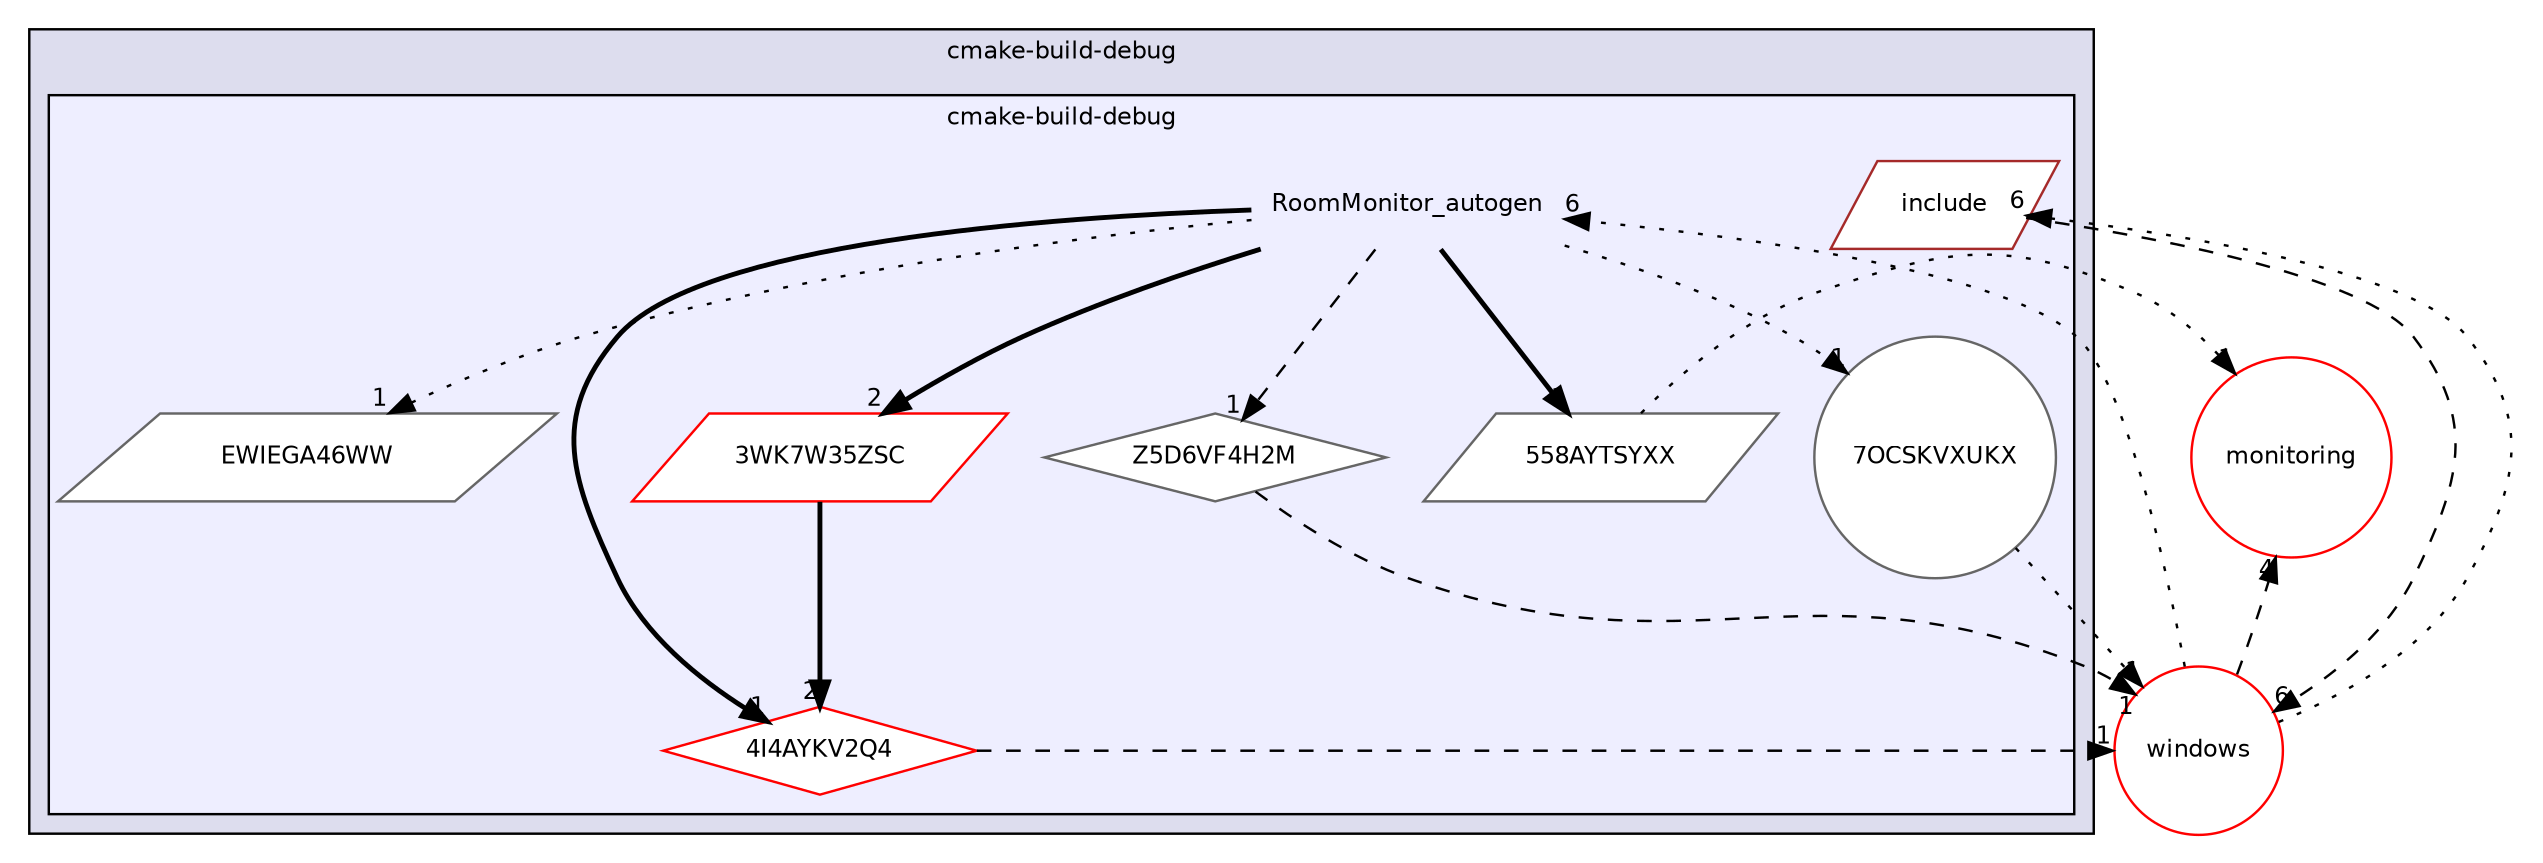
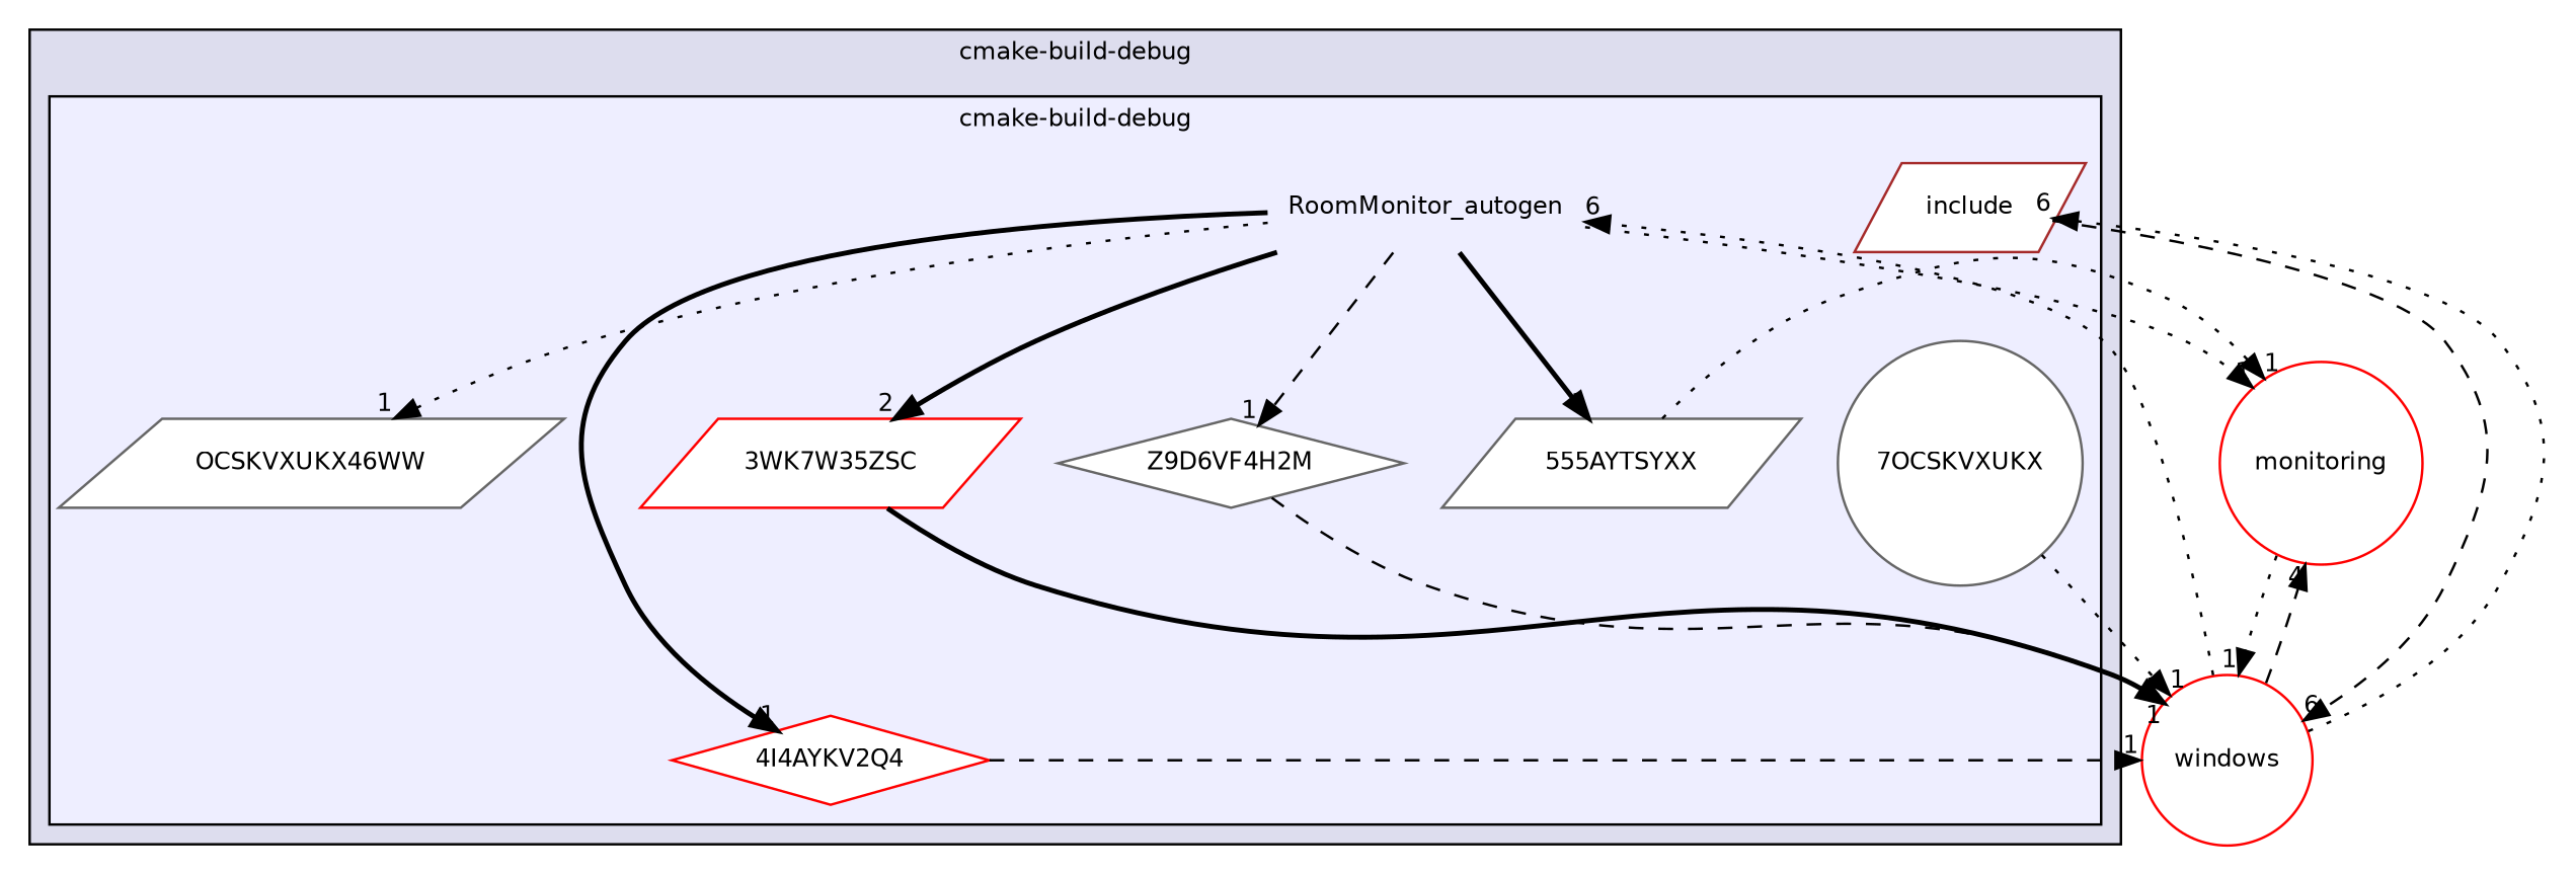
  digraph {
    compound=true
    node [color=gray40 fontname=Helvetica fontsize=10 shape=parallelogram fillcolor=white style=filled]
    edge [headlabel=1 labeldistance=1.5 labelfontname=Helvetica labelfontsize=10 style=dotted]
    n1 [label=RoomMonitor_autogen shape=plaintext fillcolor="" style=""]
    n2 [color=red label="3WK7W35ZSC"]
    n3 [color=red label="4I4AYKV2Q4" shape=diamond]
-   n4 [label="558AYTSYXX"]
+   n4 [label="555AYTSYXX"]
    n5 [label="7OCSKVXUKX" shape=circle]
-   n6 [label=EWIEGA46WW]
+   n6 [label=OCSKVXUKX46WW]
    n7 [color=brown label=include]
-   n8 [label=Z5D6VF4H2M shape=diamond]
+   n8 [label=Z9D6VF4H2M shape=diamond]
    n9 [color=red label=windows shape=circle]
    n10 [color=red label=monitoring shape=circle fillcolor="" style=""]
    subgraph cluster_1 {
      bgcolor="#ddddee"
      fontname=Helvetica
      fontsize=10
      label="cmake-build-debug"
      pencolor=black
      subgraph cluster_2 {
        bgcolor="#eeeeff"
        fontname=Helvetica
        fontsize=10
        label="cmake-build-debug"
        pencolor=black
        n1
        n2
        n3
        n4
        n5
        n6
        n7
        n8
      }
    }
    n1 -> n2 [headlabel=2 style=bold]
    n1 -> n3 [style=bold]
    n1 -> n4 [style=bold]
-   n1 -> n5
+   n1 -> n10
    n1 -> n6
    n1 -> n8 [style=dashed]
-   n2 -> n3 [headlabel=2 style=bold]
+   n2 -> n9 [headlabel=2 style=bold]
    n3 -> n9 [style=dashed]
    n4 -> n10
    n5 -> n9
    n7 -> n9 [headlabel=6 style=dashed]
    n8 -> n9 [style=dashed]
    n9 -> n1 [headlabel=6]
    n9 -> n7 [headlabel=6]
    n9 -> n10 [headlabel=4 style=dashed]
+   n10 -> n9
  }
